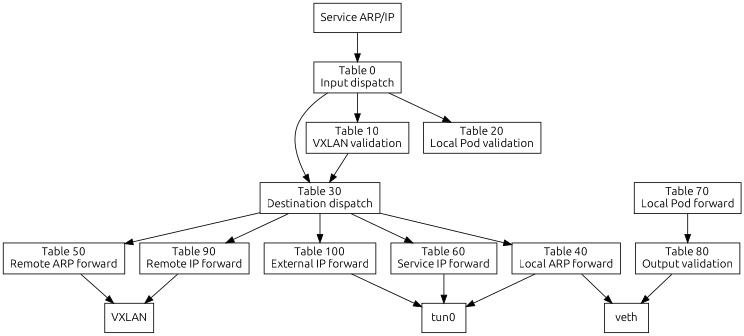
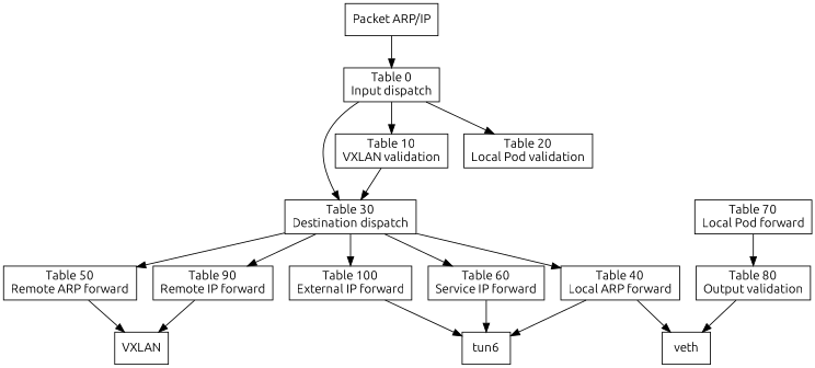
  digraph {
    fontname=Ubuntu
    node [fontname=Ubuntu shape=box]
    edge [fontname=Ubuntu]
-   n1 [label="Service ARP/IP"]
+   n1 [label="Packet ARP/IP"]
    n2 [label="Table 0\nInput dispatch"]
    n3 [label="Table 10\nVXLAN validation"]
    n4 [label="Table 20\nLocal Pod validation"]
    n5 [label="Table 30\nDestination dispatch"]
    n6 [label="Table 40\nLocal ARP forward"]
    n7 [label="Table 50\nRemote ARP forward"]
    n8 [label="Table 60\nService IP forward"]
    n9 [label="Table 90\nRemote IP forward"]
    n10 [label="Table 100\nExternal IP forward"]
-   tun0
+   tun0 [label=tun6]
    veth
    VXLAN
    n14 [label="Table 70\nLocal Pod forward"]
    n15 [label="Table 80\nOutput validation"]
    n1 -> n2
    n2 -> n3
    n2 -> n4
    n2 -> n5
    n3 -> n5
    n5 -> n6
    n5 -> n7
    n5 -> n8
    n5 -> n9
    n5 -> n10
    n6 -> tun0
    n6 -> veth
    n7 -> VXLAN
    n8 -> tun0
    n9 -> VXLAN
    n10 -> tun0
    n14 -> n15
    n15 -> veth
  }
